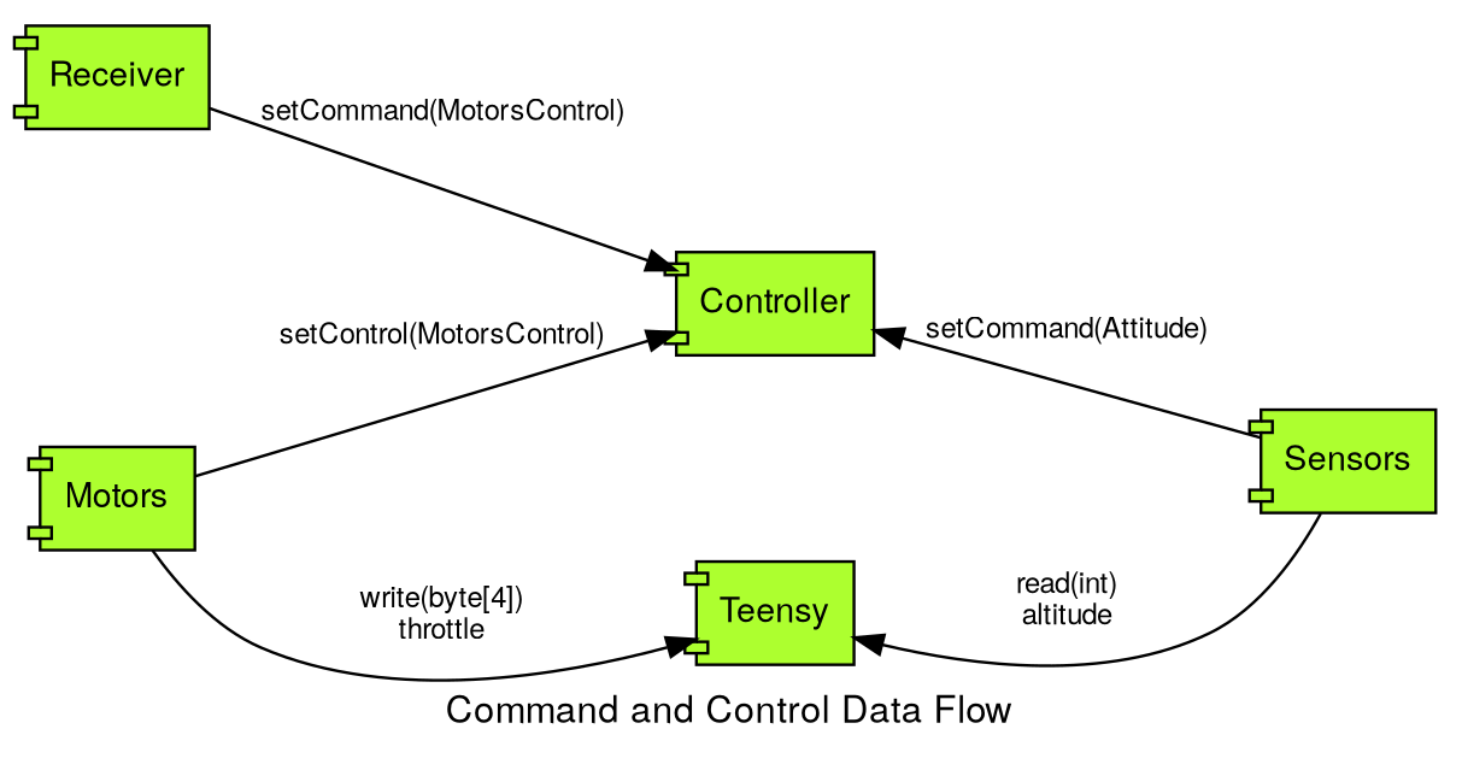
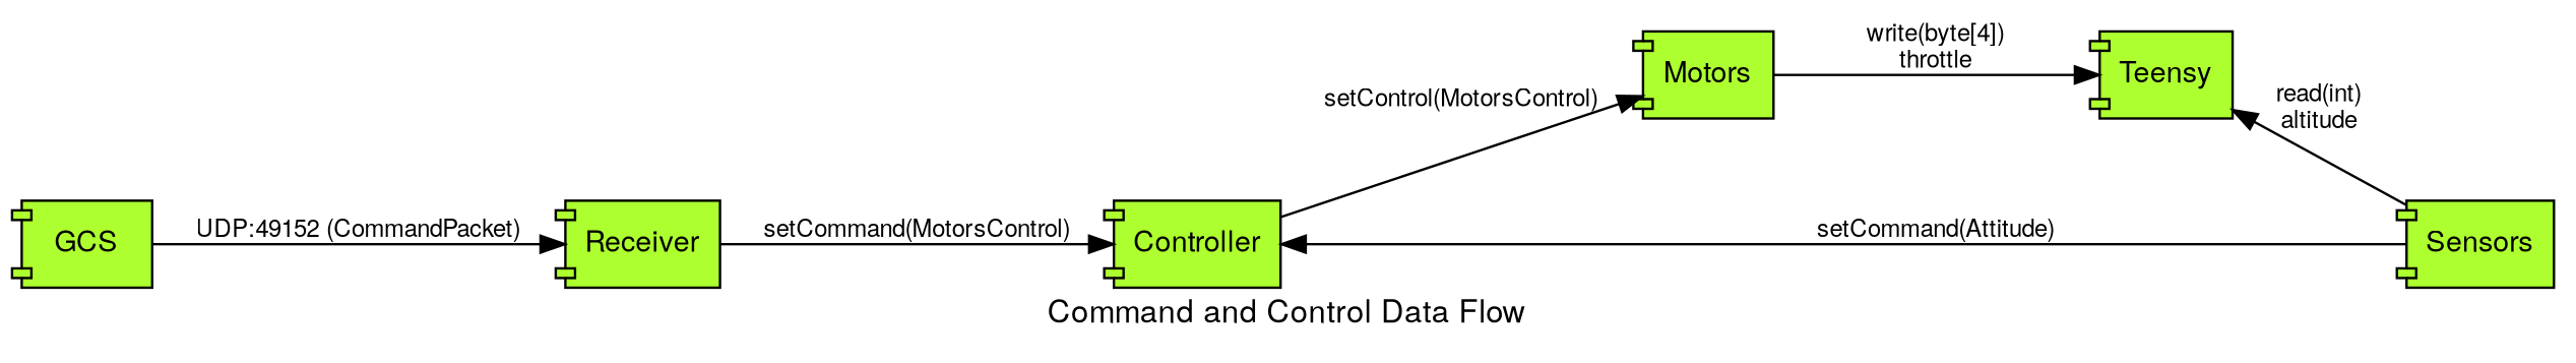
  digraph {
    fontname="Nimbus Sans L"
    fontsize=13
    label="Command and Control Data Flow"
    nodesep=1.0
    rankdir=LR
    node [fillcolor=greenyellow fontname="Nimbus Sans L" fontsize=12 shape=component style=filled]
    edge [fontname="Nimbus Sans L" fontsize=10]
+   GCS
    Receiver
    Controller
    Motors
    Sensors
    Teensy
+   GCS -> Receiver [label="UDP:49152 (CommandPacket)"]
    Receiver -> Controller [label="setCommand(MotorsControl)"]
-   Motors -> Controller [label="setControl(MotorsControl)"]
+   Controller -> Motors [label="setControl(MotorsControl)"]
    Controller -> Sensors [dir=back label="setCommand(Attitude)"]
    Motors -> Teensy [label="write(byte[4])\nthrottle"]
    Teensy -> Sensors [dir=back label="read(int)\naltitude"]
  }
